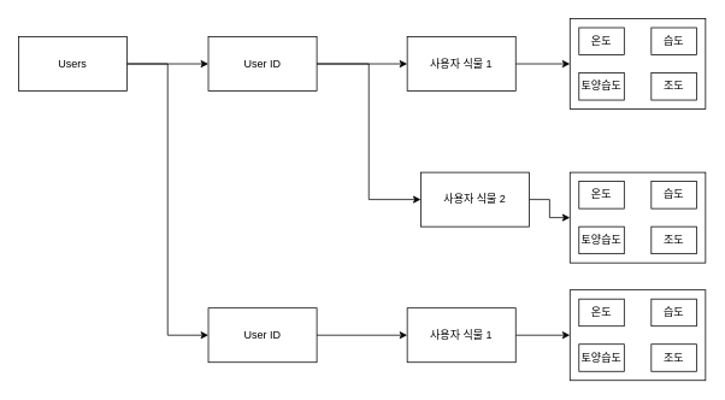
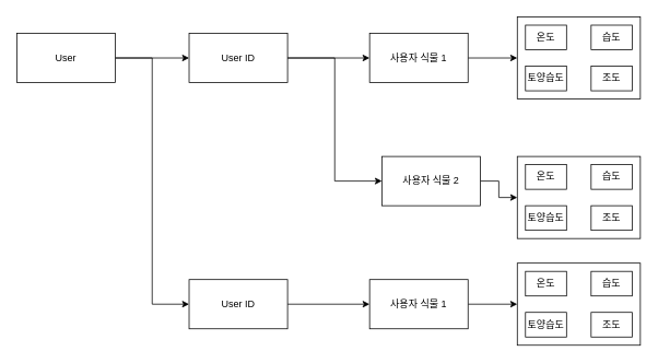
  <mxCell id="0" />
  <mxCell id="1" parent="0" />
  <mxCell id="2" value="" style="rounded=0;whiteSpace=wrap;html=1;" vertex="1" parent="1"><mxGeometry x="630" y="20" width="150" height="100" as="geometry" /></mxCell>
  <mxCell id="3" style="edgeStyle=orthogonalEdgeStyle;rounded=0;orthogonalLoop=1;jettySize=auto;html=1;entryX=0;entryY=0.5;entryDx=0;entryDy=0;" edge="1" parent="1" source="5" target="8"><mxGeometry relative="1" as="geometry" /></mxCell>
  <mxCell id="4" style="edgeStyle=orthogonalEdgeStyle;rounded=0;orthogonalLoop=1;jettySize=auto;html=1;exitX=1;exitY=0.5;exitDx=0;exitDy=0;entryX=0;entryY=0.5;entryDx=0;entryDy=0;" edge="1" parent="1" source="5" target="14"><mxGeometry relative="1" as="geometry" /></mxCell>
- <mxCell id="5" value="Users" style="rounded=0;whiteSpace=wrap;html=1;" vertex="1" parent="1"><mxGeometry x="20" y="40" width="120" height="60" as="geometry" /></mxCell>
+ <mxCell id="5" value="User" style="rounded=0;whiteSpace=wrap;html=1;" vertex="1" parent="1"><mxGeometry x="20" y="40" width="120" height="60" as="geometry" /></mxCell>
  <mxCell id="6" style="edgeStyle=orthogonalEdgeStyle;rounded=0;orthogonalLoop=1;jettySize=auto;html=1;exitX=1;exitY=0.5;exitDx=0;exitDy=0;entryX=0;entryY=0.5;entryDx=0;entryDy=0;" edge="1" parent="1" source="8" target="10"><mxGeometry relative="1" as="geometry" /></mxCell>
  <mxCell id="7" style="edgeStyle=orthogonalEdgeStyle;rounded=0;orthogonalLoop=1;jettySize=auto;html=1;entryX=0;entryY=0.5;entryDx=0;entryDy=0;" edge="1" parent="1" source="8" target="12"><mxGeometry relative="1" as="geometry" /></mxCell>
  <mxCell id="8" value="User ID" style="rounded=0;whiteSpace=wrap;html=1;" vertex="1" parent="1"><mxGeometry x="230" y="40" width="120" height="60" as="geometry" /></mxCell>
  <mxCell id="9" style="edgeStyle=orthogonalEdgeStyle;rounded=0;orthogonalLoop=1;jettySize=auto;html=1;exitX=1;exitY=0.5;exitDx=0;exitDy=0;entryX=0;entryY=0.5;entryDx=0;entryDy=0;" edge="1" parent="1" source="10" target="2"><mxGeometry relative="1" as="geometry" /></mxCell>
  <mxCell id="10" value="사용자 식물 1" style="rounded=0;whiteSpace=wrap;html=1;" vertex="1" parent="1"><mxGeometry x="450" y="40" width="120" height="60" as="geometry" /></mxCell>
  <mxCell id="11" style="edgeStyle=orthogonalEdgeStyle;rounded=0;orthogonalLoop=1;jettySize=auto;html=1;entryX=0;entryY=0.5;entryDx=0;entryDy=0;" edge="1" parent="1" source="12" target="19"><mxGeometry relative="1" as="geometry" /></mxCell>
  <mxCell id="12" value="사용자 식물 2" style="rounded=0;whiteSpace=wrap;html=1;" vertex="1" parent="1"><mxGeometry x="465" y="190" width="120" height="60" as="geometry" /></mxCell>
  <mxCell id="13" style="edgeStyle=orthogonalEdgeStyle;rounded=0;orthogonalLoop=1;jettySize=auto;html=1;entryX=0;entryY=0.5;entryDx=0;entryDy=0;" edge="1" parent="1" source="14" target="30"><mxGeometry relative="1" as="geometry" /></mxCell>
  <mxCell id="14" value="User ID" style="rounded=0;whiteSpace=wrap;html=1;" vertex="1" parent="1"><mxGeometry x="230" y="340" width="120" height="60" as="geometry" /></mxCell>
  <mxCell id="15" value="온도" style="rounded=0;whiteSpace=wrap;html=1;" vertex="1" parent="1"><mxGeometry x="640" y="30" width="50" height="30" as="geometry" /></mxCell>
  <mxCell id="16" value="습도" style="rounded=0;whiteSpace=wrap;html=1;" vertex="1" parent="1"><mxGeometry x="720" y="30" width="50" height="30" as="geometry" /></mxCell>
  <mxCell id="17" value="토양습도" style="rounded=0;whiteSpace=wrap;html=1;" vertex="1" parent="1"><mxGeometry x="640" y="80" width="50" height="30" as="geometry" /></mxCell>
  <mxCell id="18" value="조도" style="rounded=0;whiteSpace=wrap;html=1;" vertex="1" parent="1"><mxGeometry x="720" y="80" width="50" height="30" as="geometry" /></mxCell>
  <mxCell id="19" value="" style="rounded=0;whiteSpace=wrap;html=1;" vertex="1" parent="1"><mxGeometry x="630" y="190" width="150" height="100" as="geometry" /></mxCell>
  <mxCell id="20" value="온도" style="rounded=0;whiteSpace=wrap;html=1;" vertex="1" parent="1"><mxGeometry x="640" y="200" width="50" height="30" as="geometry" /></mxCell>
  <mxCell id="21" value="습도" style="rounded=0;whiteSpace=wrap;html=1;" vertex="1" parent="1"><mxGeometry x="720" y="200" width="50" height="30" as="geometry" /></mxCell>
  <mxCell id="22" value="토양습도" style="rounded=0;whiteSpace=wrap;html=1;" vertex="1" parent="1"><mxGeometry x="640" y="250" width="50" height="30" as="geometry" /></mxCell>
  <mxCell id="23" value="조도" style="rounded=0;whiteSpace=wrap;html=1;" vertex="1" parent="1"><mxGeometry x="720" y="250" width="50" height="30" as="geometry" /></mxCell>
  <mxCell id="24" value="" style="rounded=0;whiteSpace=wrap;html=1;" vertex="1" parent="1"><mxGeometry x="630" y="320" width="150" height="100" as="geometry" /></mxCell>
  <mxCell id="25" value="온도" style="rounded=0;whiteSpace=wrap;html=1;" vertex="1" parent="1"><mxGeometry x="640" y="330" width="50" height="30" as="geometry" /></mxCell>
  <mxCell id="26" value="습도" style="rounded=0;whiteSpace=wrap;html=1;" vertex="1" parent="1"><mxGeometry x="720" y="330" width="50" height="30" as="geometry" /></mxCell>
  <mxCell id="27" value="토양습도" style="rounded=0;whiteSpace=wrap;html=1;" vertex="1" parent="1"><mxGeometry x="640" y="380" width="50" height="30" as="geometry" /></mxCell>
  <mxCell id="28" value="조도" style="rounded=0;whiteSpace=wrap;html=1;" vertex="1" parent="1"><mxGeometry x="720" y="380" width="50" height="30" as="geometry" /></mxCell>
  <mxCell id="29" style="edgeStyle=orthogonalEdgeStyle;rounded=0;orthogonalLoop=1;jettySize=auto;html=1;entryX=0;entryY=0.5;entryDx=0;entryDy=0;" edge="1" parent="1" source="30" target="24"><mxGeometry relative="1" as="geometry" /></mxCell>
  <mxCell id="30" value="사용자 식물 1" style="rounded=0;whiteSpace=wrap;html=1;" vertex="1" parent="1"><mxGeometry x="450" y="340" width="120" height="60" as="geometry" /></mxCell>
